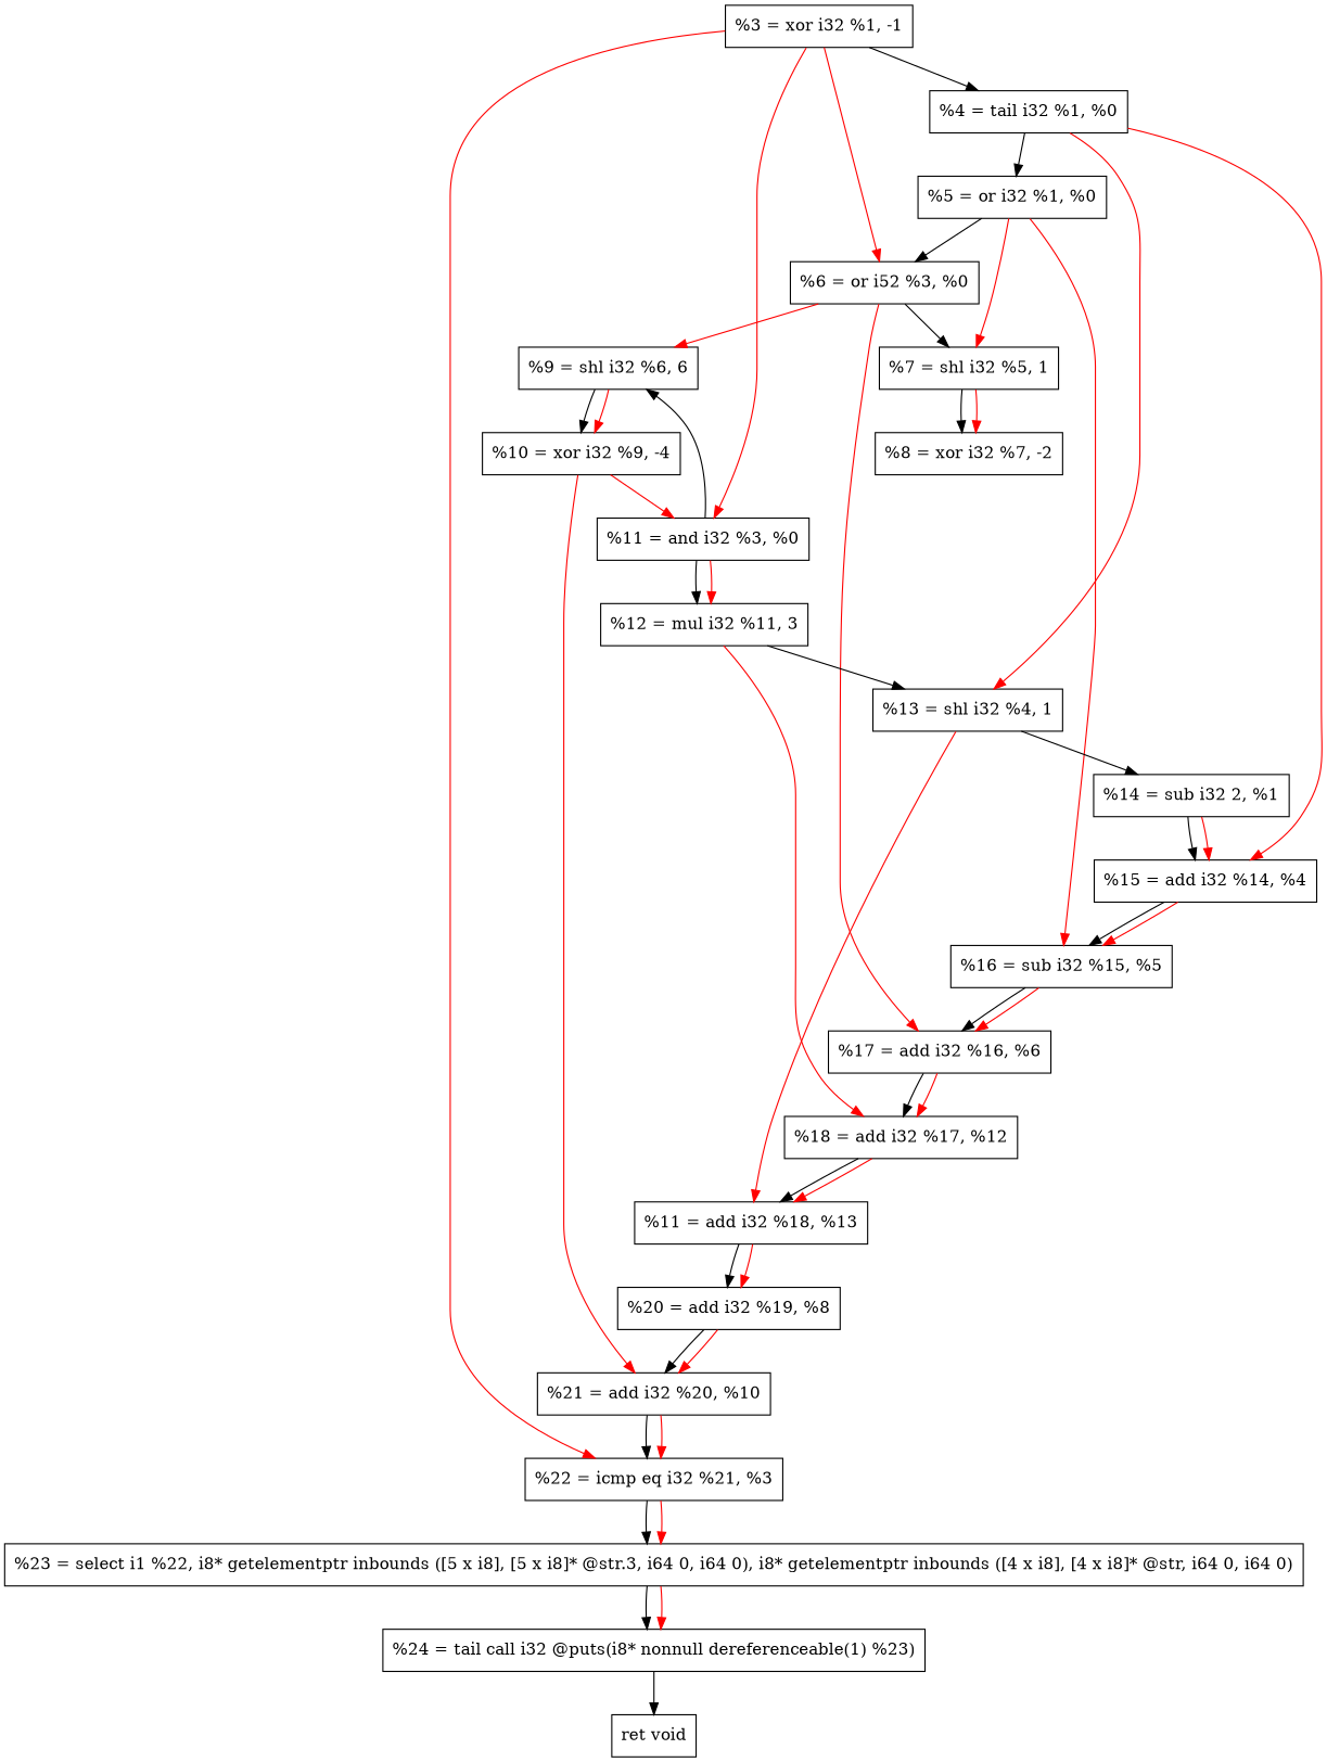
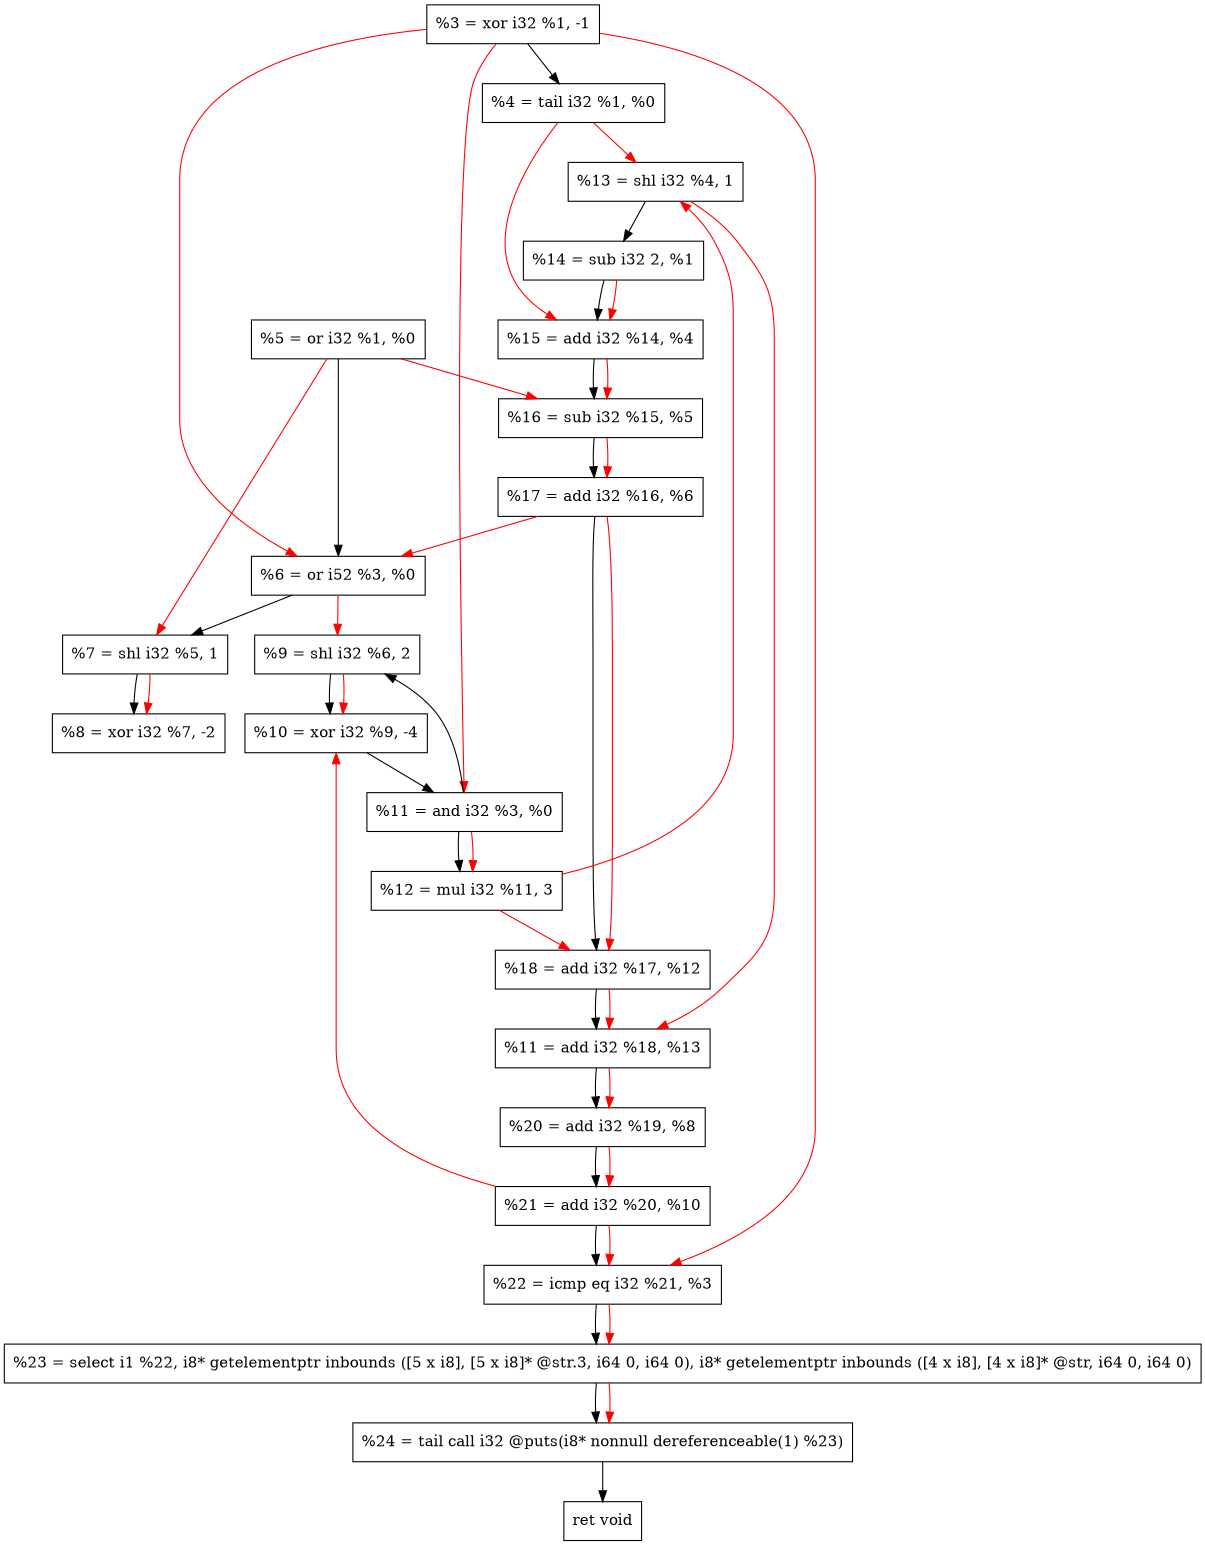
  digraph {
    node [shape=record]
    edge [color=red]
    n1 [label="  %3 = xor i32 %1, -1"]
    n2 [label="%4 = tail i32 %1, %0"]
    n3 [label="%6 = or i52 %3, %0"]
    n4 [label="  %11 = and i32 %3, %0"]
    n5 [label="  %22 = icmp eq i32 %21, %3"]
    n6 [label="  %5 = or i32 %1, %0"]
    n7 [label="  %13 = shl i32 %4, 1"]
    n8 [label="  %15 = add i32 %14, %4"]
    n9 [label="  %7 = shl i32 %5, 1"]
-   n10 [label="%9 = shl i32 %6, 6"]
+   n10 [label="  %9 = shl i32 %6, 2"]
    n11 [label="  %17 = add i32 %16, %6"]
    n12 [label="  %12 = mul i32 %11, 3"]
    n13 [label="  %23 = select i1 %22, i8* getelementptr inbounds ([5 x i8], [5 x i8]* @str.3, i64 0, i64 0), i8* getelementptr inbounds ([4 x i8], [4 x i8]* @str, i64 0, i64 0)"]
    n14 [label="  %16 = sub i32 %15, %5"]
    n15 [label="  %14 = sub i32 2, %1"]
    n16 [label="%11 = add i32 %18, %13"]
    n17 [label="  %8 = xor i32 %7, -2"]
    n18 [label="  %10 = xor i32 %9, -4"]
    n19 [label="  %18 = add i32 %17, %12"]
    n20 [label="  %20 = add i32 %19, %8"]
    n21 [label="  %21 = add i32 %20, %10"]
    n22 [label="  %24 = tail call i32 @puts(i8* nonnull dereferenceable(1) %23)"]
    n23 [label="  ret void"]
    n1 -> n2 [color=""]
    n1 -> n3
    n1 -> n4
    n1 -> n5
-   n2 -> n6 [color=""]
    n2 -> n7
    n2 -> n8
    n3 -> n9 [color=""]
    n3 -> n10
-   n3 -> n11
+   n11 -> n3
    n4 -> n10 [color=""]
    n4 -> n12 [color=""]
    n4 -> n12
    n5 -> n13 [color=""]
    n5 -> n13
    n6 -> n3 [color=""]
    n6 -> n9
    n6 -> n14
    n7 -> n15 [color=""]
    n7 -> n16
    n8 -> n14 [color=""]
    n8 -> n14
    n9 -> n17 [color=""]
    n9 -> n17
    n10 -> n18 [color=""]
    n10 -> n18
    n11 -> n19 [color=""]
    n11 -> n19
-   n12 -> n7 [color=""]
+   n12 -> n7
    n12 -> n19
    n13 -> n22 [color=""]
    n13 -> n22
    n14 -> n11 [color=""]
    n14 -> n11
    n15 -> n8 [color=""]
    n15 -> n8
    n16 -> n20 [color=""]
    n16 -> n20
-   n18 -> n4
-   n18 -> n21
+   n18 -> n4 [color=""]
+   n21 -> n18
    n19 -> n16 [color=""]
    n19 -> n16
    n20 -> n21 [color=""]
    n20 -> n21
    n21 -> n5 [color=""]
    n21 -> n5
    n22 -> n23 [color=""]
  }
